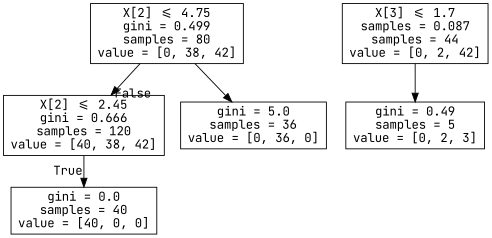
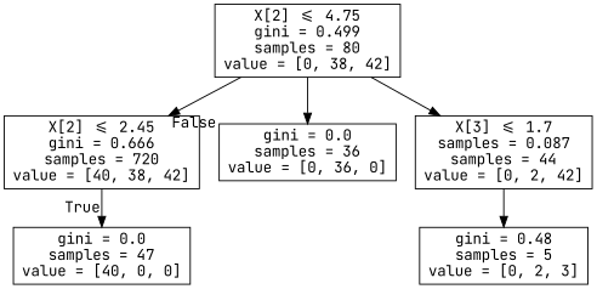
  digraph {
    fontname="JetBrains Mono"
    node [fontname="JetBrains Mono" shape=box]
    edge [fontname="JetBrains Mono"]
-   n1 [label="X[2] <= 2.45\ngini = 0.666\nsamples = 120\nvalue = [40, 38, 42]"]
-   n2 [label="gini = 0.0\nsamples = 40\nvalue = [40, 0, 0]"]
+   n1 [label="X[2] <= 2.45\ngini = 0.666\nsamples = 720\nvalue = [40, 38, 42]"]
+   n2 [label="gini = 0.0\nsamples = 47\nvalue = [40, 0, 0]"]
    n3 [label="X[2] <= 4.75\ngini = 0.499\nsamples = 80\nvalue = [0, 38, 42]"]
-   n4 [label="gini = 5.0\nsamples = 36\nvalue = [0, 36, 0]"]
+   n4 [label="gini = 0.0\nsamples = 36\nvalue = [0, 36, 0]"]
    n5 [label="X[3] <= 1.7\nsamples = 0.087\nsamples = 44\nvalue = [0, 2, 42]"]
-   n6 [label="gini = 0.49\nsamples = 5\nvalue = [0, 2, 3]"]
+   n6 [label="gini = 0.48\nsamples = 5\nvalue = [0, 2, 3]"]
    n1 -> n2 [headlabel=True labelangle=45 labeldistance=2.5]
    n3 -> n1 [headlabel=False labelangle=-45 labeldistance=2.5]
    n3 -> n4
+   n3 -> n5
    n5 -> n6
  }
